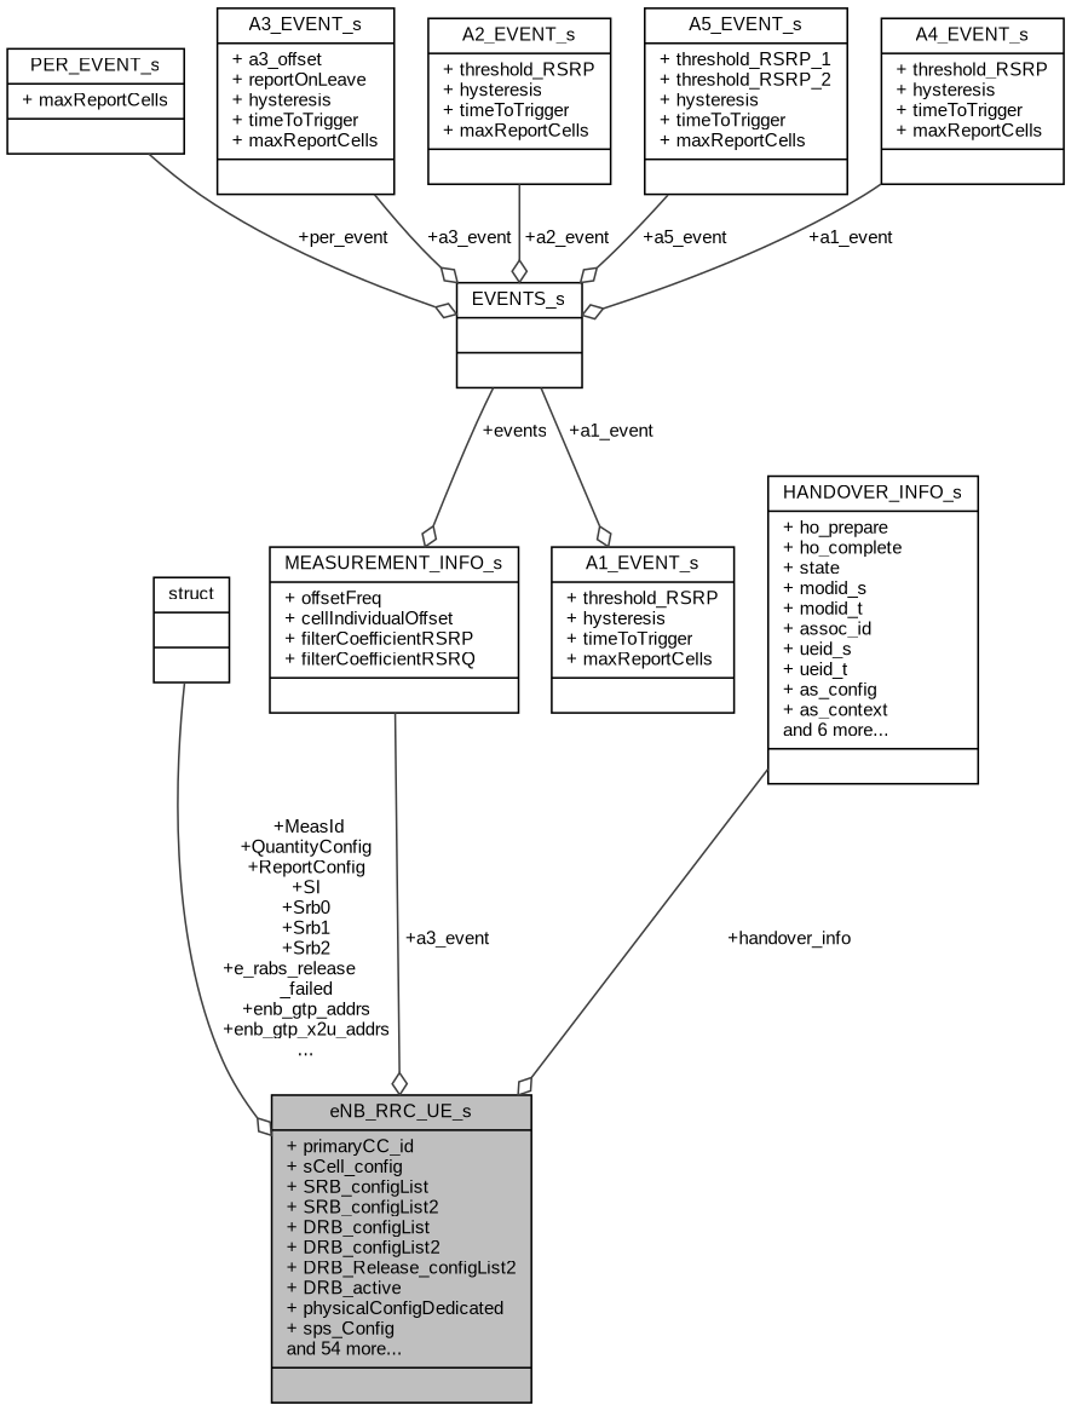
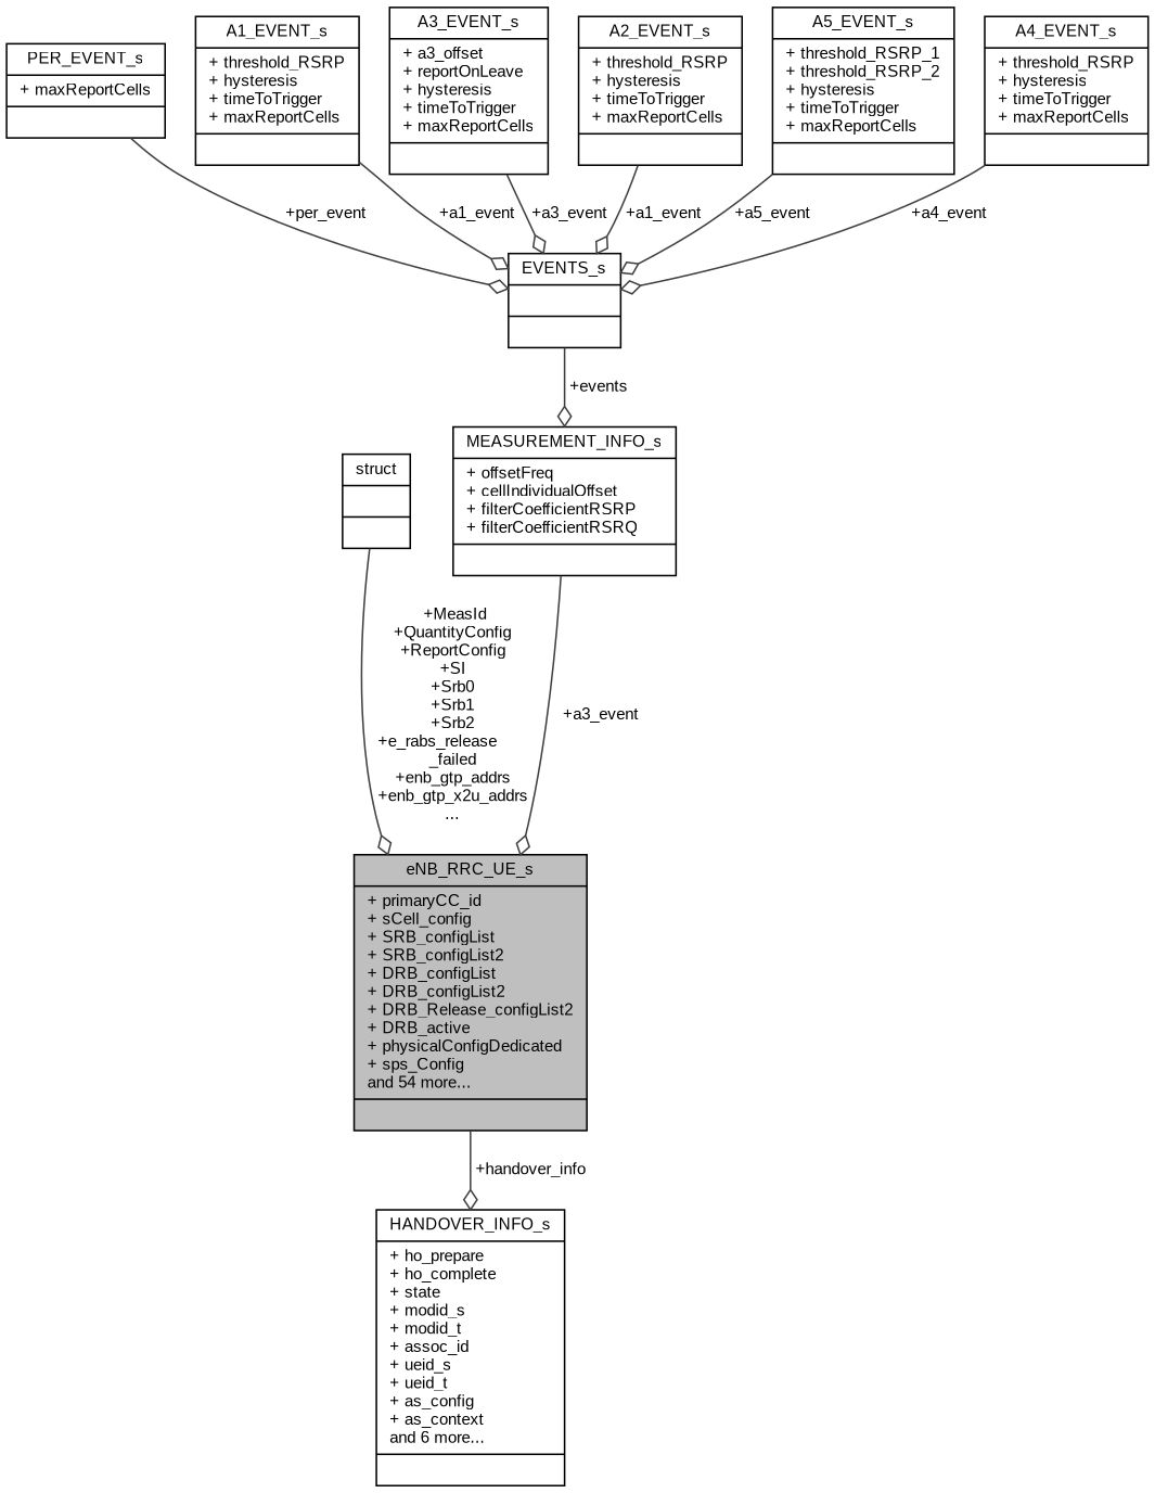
  digraph {
    fontname="Liberation Sans"
    node [color=black fillcolor=white fontname="Liberation Sans" fontsize=10 shape=record style=filled]
    edge [arrowhead=odiamond color=grey25 fontname="Liberation Sans" fontsize=10 labelfontname=Helvetica labelfontsize=10 style=solid]
    n1 [fillcolor=grey75 fontcolor=black height=0.2 label="{eNB_RRC_UE_s\n|+ primaryCC_id\l+ sCell_config\l+ SRB_configList\l+ SRB_configList2\l+ DRB_configList\l+ DRB_configList2\l+ DRB_Release_configList2\l+ DRB_active\l+ physicalConfigDedicated\l+ sps_Config\land 54 more...\l|}" width=0.4]
    n2 [height=0.2 label="{struct\n||}" width=0.4]
    n3 [height=0.2 label="{MEASUREMENT_INFO_s\n|+ offsetFreq\l+ cellIndividualOffset\l+ filterCoefficientRSRP\l+ filterCoefficientRSRQ\l|}" width=0.4]
    n4 [height=0.2 label="{EVENTS_s\n||}" width=0.4]
    n5 [height=0.2 label="{PER_EVENT_s\n|+ maxReportCells\l|}" width=0.4]
    n6 [height=0.2 label="{A1_EVENT_s\n|+ threshold_RSRP\l+ hysteresis\l+ timeToTrigger\l+ maxReportCells\l|}" width=0.4]
    n7 [height=0.2 label="{A3_EVENT_s\n|+ a3_offset\l+ reportOnLeave\l+ hysteresis\l+ timeToTrigger\l+ maxReportCells\l|}" width=0.4]
    n8 [height=0.2 label="{A2_EVENT_s\n|+ threshold_RSRP\l+ hysteresis\l+ timeToTrigger\l+ maxReportCells\l|}" width=0.4]
    n9 [height=0.2 label="{A5_EVENT_s\n|+ threshold_RSRP_1\l+ threshold_RSRP_2\l+ hysteresis\l+ timeToTrigger\l+ maxReportCells\l|}" width=0.4]
    n10 [height=0.2 label="{A4_EVENT_s\n|+ threshold_RSRP\l+ hysteresis\l+ timeToTrigger\l+ maxReportCells\l|}" width=0.4]
    n11 [height=0.2 label="{HANDOVER_INFO_s\n|+ ho_prepare\l+ ho_complete\l+ state\l+ modid_s\l+ modid_t\l+ assoc_id\l+ ueid_s\l+ ueid_t\l+ as_config\l+ as_context\land 6 more...\l|}" width=0.4]
    n2 -> n1 [label=" +MeasId\n+QuantityConfig\n+ReportConfig\n+SI\n+Srb0\n+Srb1\n+Srb2\n+e_rabs_release\l_failed\n+enb_gtp_addrs\n+enb_gtp_x2u_addrs\n..."]
    n3 -> n1 [label=" +a3_event"]
    n4 -> n3 [label=" +events"]
    n5 -> n4 [label=" +per_event"]
-   n4 -> n6 [label=" +a1_event"]
+   n6 -> n4 [label=" +a1_event"]
    n7 -> n4 [label=" +a3_event"]
-   n8 -> n4 [label=" +a2_event"]
+   n8 -> n4 [label=" +a1_event"]
    n9 -> n4 [label=" +a5_event"]
-   n10 -> n4 [label=" +a1_event"]
-   n11 -> n1 [label=" +handover_info"]
+   n10 -> n4 [label=" +a4_event"]
+   n1 -> n11 [label=" +handover_info"]
  }
